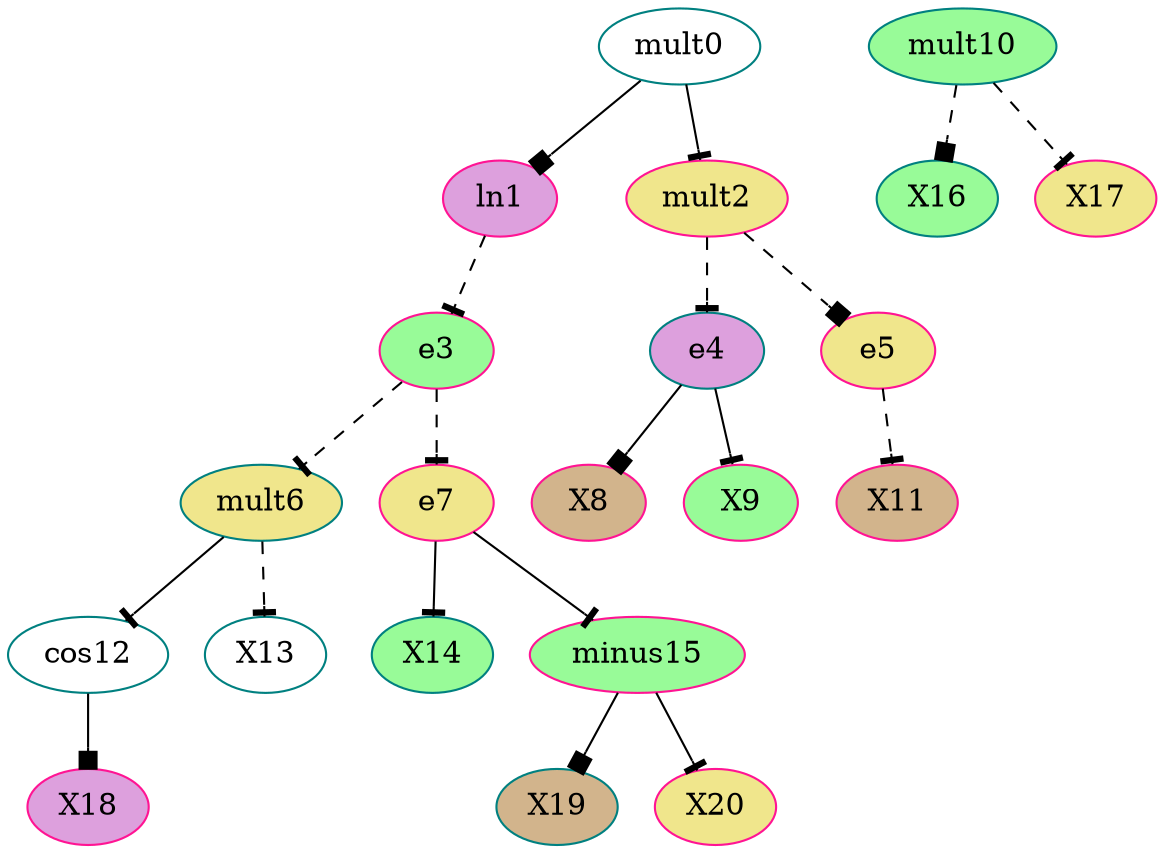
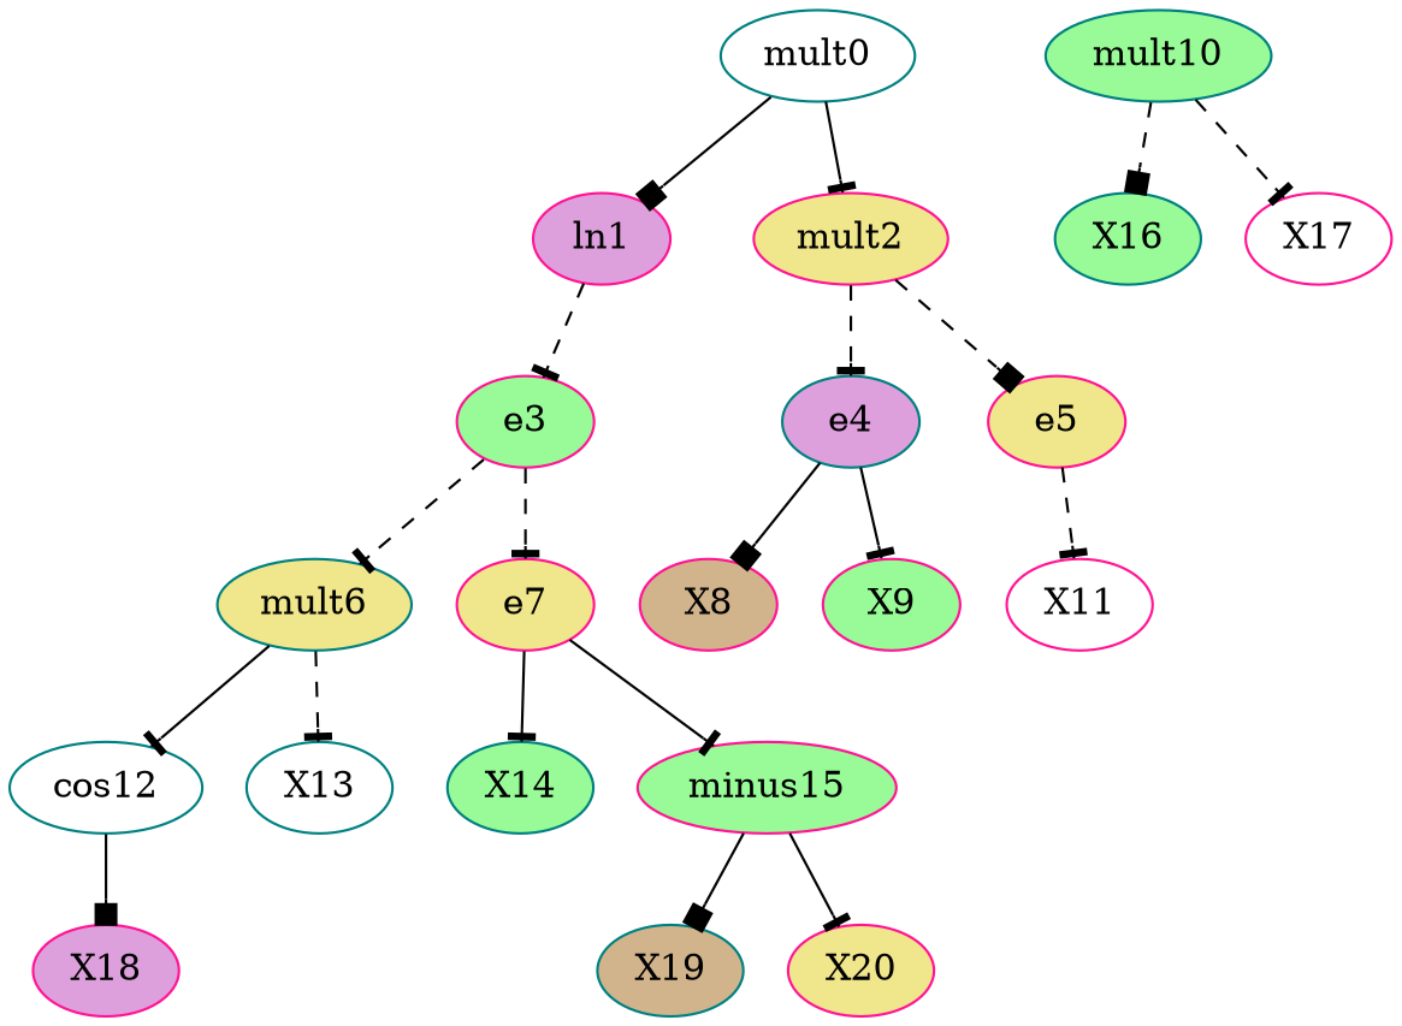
  digraph {
    node [color=deeppink fillcolor=khaki style=filled]
    edge [arrowhead=tee style=solid]
    mult0 [color=teal fillcolor=white]
    ln1 [fillcolor=plum]
    mult2
    e3 [fillcolor=palegreen]
    e4 [color=teal fillcolor=plum]
    e5
    mult6 [color=teal]
    e7
    X8 [fillcolor=tan]
    X9 [fillcolor=palegreen]
-   X11 [fillcolor=tan]
+   X11 [fillcolor=white]
    cos12 [color=teal fillcolor=white]
    X13 [color=teal fillcolor=white]
    X14 [color=teal fillcolor=palegreen]
    minus15 [fillcolor=palegreen]
    mult10 [color=teal fillcolor=palegreen]
    X16 [color=teal fillcolor=palegreen]
-   X17
+   X17 [fillcolor=white]
    X18 [fillcolor=plum]
    X19 [color=teal fillcolor=tan]
    X20
    mult0 -> ln1 [arrowhead=box]
    mult0 -> mult2
    ln1 -> e3 [style=dashed]
    mult2 -> e4 [style=dashed]
    mult2 -> e5 [arrowhead=box style=dashed]
    e3 -> mult6 [style=dashed]
    e3 -> e7 [style=dashed]
    e4 -> X8 [arrowhead=box]
    e4 -> X9
    e5 -> X11 [style=dashed]
    mult6 -> cos12
    mult6 -> X13 [style=dashed]
    e7 -> X14
    e7 -> minus15
    cos12 -> X18 [arrowhead=box]
    minus15 -> X19 [arrowhead=box]
    minus15 -> X20
    mult10 -> X16 [arrowhead=box style=dashed]
    mult10 -> X17 [style=dashed]
  }
